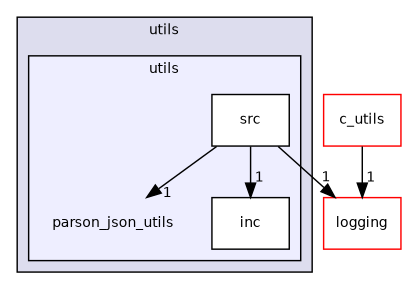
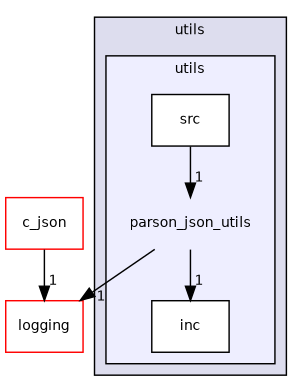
  digraph {
    compound=true
    node [fontname=Helvetica fontsize=10 shape=box color=black fillcolor=white style=filled]
    edge [headlabel=1 labeldistance=1.5 labelfontname=Helvetica labelfontsize=10]
    n1 [label=parson_json_utils shape=plaintext color="" fillcolor="" style=""]
    n2 [label=inc]
    n3 [label=src]
    n4 [color=red label=logging]
-   n5 [color=red label=c_utils]
+   n5 [color=red label=c_json]
    subgraph cluster_1 {
      bgcolor="#ddddee"
      fontname=Helvetica
      fontsize=10
      label=utils
      pencolor=black
      subgraph cluster_2 {
        bgcolor="#eeeeff"
        fontname=Helvetica
        fontsize=10
        label=utils
        pencolor=black
        n1
        n2
        n3
      }
    }
    n3 -> n1
-   n3 -> n2
-   n3 -> n4
+   n1 -> n2
+   n1 -> n4
    n5 -> n4
  }
